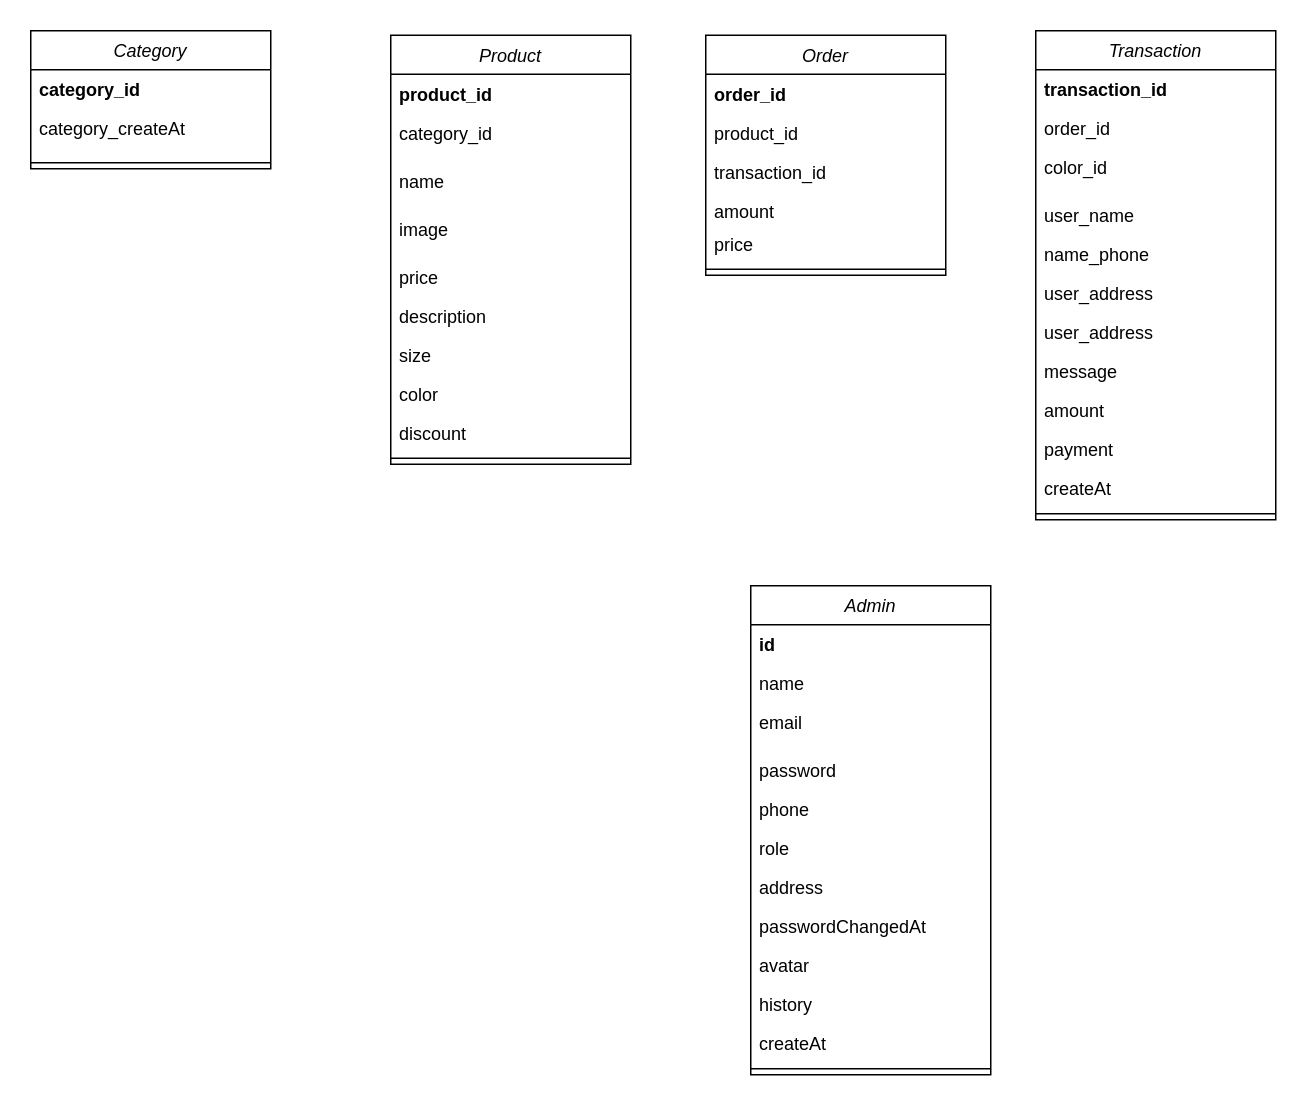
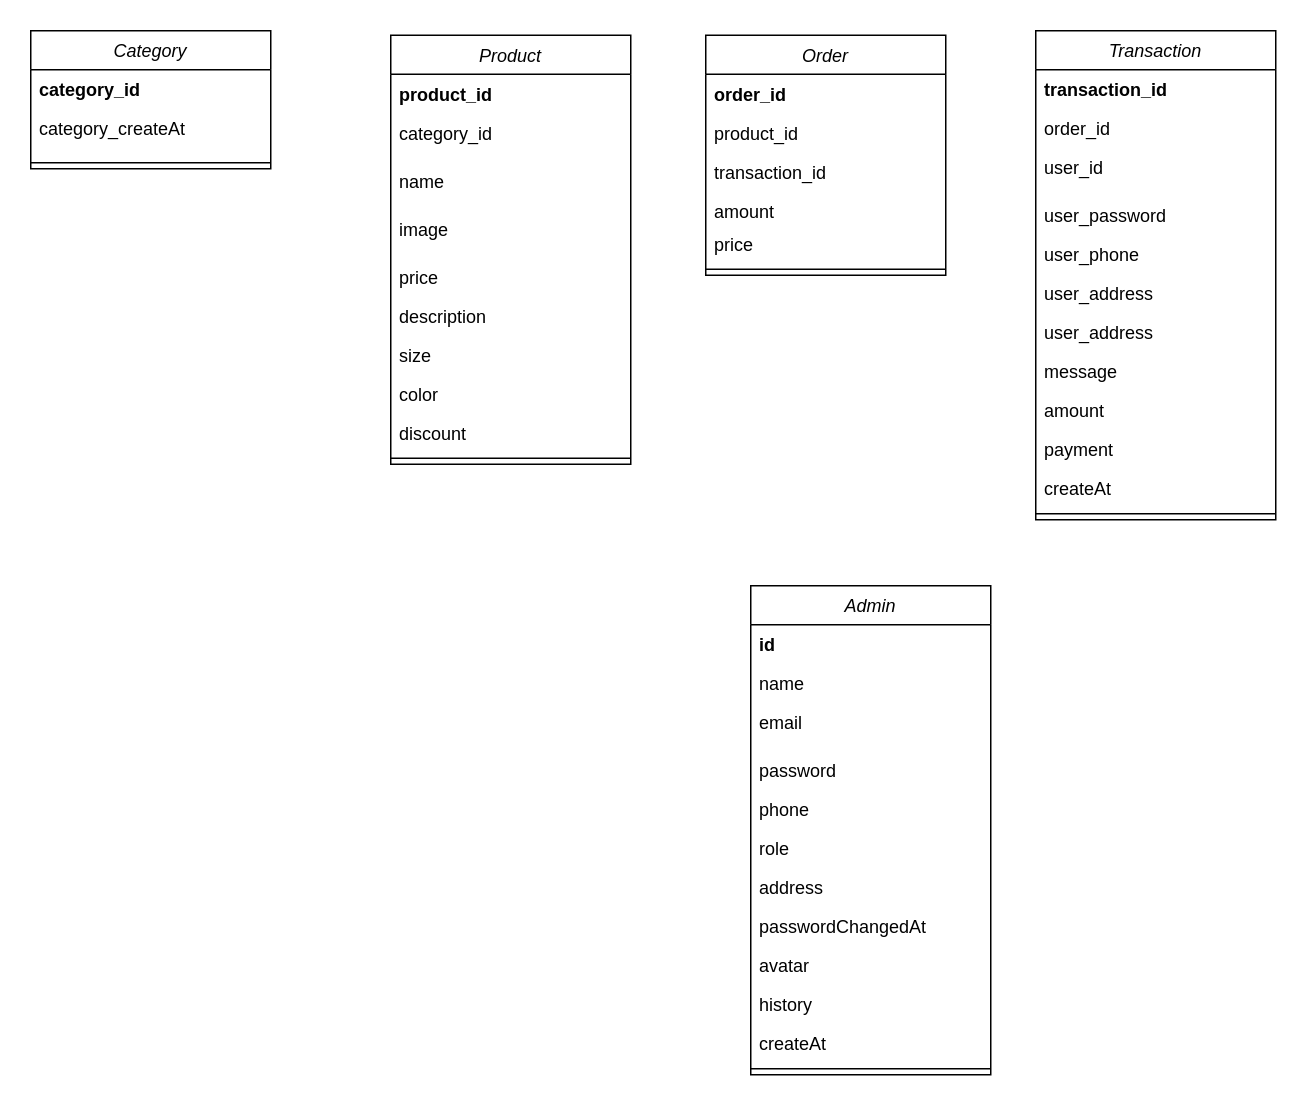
  <mxCell id="0" />
  <mxCell id="1" parent="0" />
  <mxCell id="2" value="Product" style="swimlane;fontStyle=2;align=center;verticalAlign=top;childLayout=stackLayout;horizontal=1;startSize=26;horizontalStack=0;resizeParent=1;resizeLast=0;collapsible=1;marginBottom=0;rounded=0;shadow=0;strokeWidth=1;" parent="1" vertex="1"><mxGeometry x="260" y="23" width="160" height="286" as="geometry"><mxRectangle x="230" y="140" width="160" height="26" as="alternateBounds" /></mxGeometry></mxCell>
  <mxCell id="3" value="product_id" style="text;align=left;verticalAlign=top;spacingLeft=4;spacingRight=4;overflow=hidden;rotatable=0;points=[[0,0.5],[1,0.5]];portConstraint=eastwest;fontStyle=1" parent="2" vertex="1"><mxGeometry y="26" width="160" height="26" as="geometry" /></mxCell>
  <mxCell id="4" value="category_id" style="text;align=left;verticalAlign=top;spacingLeft=4;spacingRight=4;overflow=hidden;rotatable=0;points=[[0,0.5],[1,0.5]];portConstraint=eastwest;rounded=0;shadow=0;html=0;" parent="2" vertex="1"><mxGeometry y="52" width="160" height="32" as="geometry" /></mxCell>
  <mxCell id="5" value="name" style="text;align=left;verticalAlign=top;spacingLeft=4;spacingRight=4;overflow=hidden;rotatable=0;points=[[0,0.5],[1,0.5]];portConstraint=eastwest;rounded=0;shadow=0;html=0;" parent="2" vertex="1"><mxGeometry y="84" width="160" height="32" as="geometry" /></mxCell>
  <mxCell id="6" value="image" style="text;align=left;verticalAlign=top;spacingLeft=4;spacingRight=4;overflow=hidden;rotatable=0;points=[[0,0.5],[1,0.5]];portConstraint=eastwest;rounded=0;shadow=0;html=0;" parent="2" vertex="1"><mxGeometry y="116" width="160" height="32" as="geometry" /></mxCell>
  <mxCell id="7" value="price" style="text;align=left;verticalAlign=top;spacingLeft=4;spacingRight=4;overflow=hidden;rotatable=0;points=[[0,0.5],[1,0.5]];portConstraint=eastwest;rounded=0;shadow=0;html=0;" parent="2" vertex="1"><mxGeometry y="148" width="160" height="26" as="geometry" /></mxCell>
  <mxCell id="8" value="description" style="text;align=left;verticalAlign=top;spacingLeft=4;spacingRight=4;overflow=hidden;rotatable=0;points=[[0,0.5],[1,0.5]];portConstraint=eastwest;rounded=0;shadow=0;html=0;" parent="2" vertex="1"><mxGeometry y="174" width="160" height="26" as="geometry" /></mxCell>
  <mxCell id="9" value="size" style="text;align=left;verticalAlign=top;spacingLeft=4;spacingRight=4;overflow=hidden;rotatable=0;points=[[0,0.5],[1,0.5]];portConstraint=eastwest;rounded=0;shadow=0;html=0;" parent="2" vertex="1"><mxGeometry y="200" width="160" height="26" as="geometry" /></mxCell>
  <mxCell id="10" value="color" style="text;align=left;verticalAlign=top;spacingLeft=4;spacingRight=4;overflow=hidden;rotatable=0;points=[[0,0.5],[1,0.5]];portConstraint=eastwest;rounded=0;shadow=0;html=0;" parent="2" vertex="1"><mxGeometry y="226" width="160" height="26" as="geometry" /></mxCell>
  <mxCell id="11" value="discount" style="text;align=left;verticalAlign=top;spacingLeft=4;spacingRight=4;overflow=hidden;rotatable=0;points=[[0,0.5],[1,0.5]];portConstraint=eastwest;rounded=0;shadow=0;html=0;" parent="2" vertex="1"><mxGeometry y="252" width="160" height="26" as="geometry" /></mxCell>
  <mxCell id="12" value="" style="line;html=1;strokeWidth=1;align=left;verticalAlign=middle;spacingTop=-1;spacingLeft=3;spacingRight=3;rotatable=0;labelPosition=right;points=[];portConstraint=eastwest;" parent="2" vertex="1"><mxGeometry y="278" width="160" height="8" as="geometry" /></mxCell>
  <mxCell id="13" value="Order" style="swimlane;fontStyle=2;align=center;verticalAlign=top;childLayout=stackLayout;horizontal=1;startSize=26;horizontalStack=0;resizeParent=1;resizeLast=0;collapsible=1;marginBottom=0;rounded=0;shadow=0;strokeWidth=1;" parent="1" vertex="1"><mxGeometry x="470" y="23" width="160" height="160" as="geometry"><mxRectangle x="230" y="140" width="160" height="26" as="alternateBounds" /></mxGeometry></mxCell>
  <mxCell id="14" value="order_id" style="text;align=left;verticalAlign=top;spacingLeft=4;spacingRight=4;overflow=hidden;rotatable=0;points=[[0,0.5],[1,0.5]];portConstraint=eastwest;fontStyle=1" parent="13" vertex="1"><mxGeometry y="26" width="160" height="26" as="geometry" /></mxCell>
  <mxCell id="15" value="product_id" style="text;align=left;verticalAlign=top;spacingLeft=4;spacingRight=4;overflow=hidden;rotatable=0;points=[[0,0.5],[1,0.5]];portConstraint=eastwest;rounded=0;shadow=0;html=0;" parent="13" vertex="1"><mxGeometry y="52" width="160" height="26" as="geometry" /></mxCell>
  <mxCell id="16" value="transaction_id" style="text;align=left;verticalAlign=top;spacingLeft=4;spacingRight=4;overflow=hidden;rotatable=0;points=[[0,0.5],[1,0.5]];portConstraint=eastwest;rounded=0;shadow=0;html=0;" parent="13" vertex="1"><mxGeometry y="78" width="160" height="26" as="geometry" /></mxCell>
  <mxCell id="17" value="amount" style="text;align=left;verticalAlign=top;spacingLeft=4;spacingRight=4;overflow=hidden;rotatable=0;points=[[0,0.5],[1,0.5]];portConstraint=eastwest;rounded=0;shadow=0;html=0;" parent="13" vertex="1"><mxGeometry y="104" width="160" height="22" as="geometry" /></mxCell>
  <mxCell id="18" value="price" style="text;align=left;verticalAlign=top;spacingLeft=4;spacingRight=4;overflow=hidden;rotatable=0;points=[[0,0.5],[1,0.5]];portConstraint=eastwest;rounded=0;shadow=0;html=0;" parent="13" vertex="1"><mxGeometry y="126" width="160" height="26" as="geometry" /></mxCell>
  <mxCell id="19" value="" style="line;html=1;strokeWidth=1;align=left;verticalAlign=middle;spacingTop=-1;spacingLeft=3;spacingRight=3;rotatable=0;labelPosition=right;points=[];portConstraint=eastwest;" parent="13" vertex="1"><mxGeometry y="152" width="160" height="8" as="geometry" /></mxCell>
  <mxCell id="20" value="Transaction" style="swimlane;fontStyle=2;align=center;verticalAlign=top;childLayout=stackLayout;horizontal=1;startSize=26;horizontalStack=0;resizeParent=1;resizeLast=0;collapsible=1;marginBottom=0;rounded=0;shadow=0;strokeWidth=1;" parent="1" vertex="1"><mxGeometry x="690" y="20" width="160" height="326" as="geometry"><mxRectangle x="230" y="140" width="160" height="26" as="alternateBounds" /></mxGeometry></mxCell>
  <mxCell id="21" value="transaction_id" style="text;align=left;verticalAlign=top;spacingLeft=4;spacingRight=4;overflow=hidden;rotatable=0;points=[[0,0.5],[1,0.5]];portConstraint=eastwest;fontStyle=1" parent="20" vertex="1"><mxGeometry y="26" width="160" height="26" as="geometry" /></mxCell>
  <mxCell id="22" value="order_id" style="text;align=left;verticalAlign=top;spacingLeft=4;spacingRight=4;overflow=hidden;rotatable=0;points=[[0,0.5],[1,0.5]];portConstraint=eastwest;rounded=0;shadow=0;html=0;" parent="20" vertex="1"><mxGeometry y="52" width="160" height="26" as="geometry" /></mxCell>
- <mxCell id="23" value="color_id" style="text;align=left;verticalAlign=top;spacingLeft=4;spacingRight=4;overflow=hidden;rotatable=0;points=[[0,0.5],[1,0.5]];portConstraint=eastwest;rounded=0;shadow=0;html=0;" parent="20" vertex="1"><mxGeometry y="78" width="160" height="32" as="geometry" /></mxCell>
- <mxCell id="24" value="user_name" style="text;align=left;verticalAlign=top;spacingLeft=4;spacingRight=4;overflow=hidden;rotatable=0;points=[[0,0.5],[1,0.5]];portConstraint=eastwest;rounded=0;shadow=0;html=0;" parent="20" vertex="1"><mxGeometry y="110" width="160" height="26" as="geometry" /></mxCell>
- <mxCell id="25" value="name_phone" style="text;align=left;verticalAlign=top;spacingLeft=4;spacingRight=4;overflow=hidden;rotatable=0;points=[[0,0.5],[1,0.5]];portConstraint=eastwest;rounded=0;shadow=0;html=0;" parent="20" vertex="1"><mxGeometry y="136" width="160" height="26" as="geometry" /></mxCell>
+ <mxCell id="23" value="user_id" style="text;align=left;verticalAlign=top;spacingLeft=4;spacingRight=4;overflow=hidden;rotatable=0;points=[[0,0.5],[1,0.5]];portConstraint=eastwest;rounded=0;shadow=0;html=0;" parent="20" vertex="1"><mxGeometry y="78" width="160" height="32" as="geometry" /></mxCell>
+ <mxCell id="24" value="user_password" style="text;align=left;verticalAlign=top;spacingLeft=4;spacingRight=4;overflow=hidden;rotatable=0;points=[[0,0.5],[1,0.5]];portConstraint=eastwest;rounded=0;shadow=0;html=0;" parent="20" vertex="1"><mxGeometry y="110" width="160" height="26" as="geometry" /></mxCell>
+ <mxCell id="25" value="user_phone" style="text;align=left;verticalAlign=top;spacingLeft=4;spacingRight=4;overflow=hidden;rotatable=0;points=[[0,0.5],[1,0.5]];portConstraint=eastwest;rounded=0;shadow=0;html=0;" parent="20" vertex="1"><mxGeometry y="136" width="160" height="26" as="geometry" /></mxCell>
  <mxCell id="26" value="user_address" style="text;align=left;verticalAlign=top;spacingLeft=4;spacingRight=4;overflow=hidden;rotatable=0;points=[[0,0.5],[1,0.5]];portConstraint=eastwest;rounded=0;shadow=0;html=0;" parent="20" vertex="1"><mxGeometry y="162" width="160" height="26" as="geometry" /></mxCell>
  <mxCell id="27" value="user_address" style="text;align=left;verticalAlign=top;spacingLeft=4;spacingRight=4;overflow=hidden;rotatable=0;points=[[0,0.5],[1,0.5]];portConstraint=eastwest;rounded=0;shadow=0;html=0;" parent="20" vertex="1"><mxGeometry y="188" width="160" height="26" as="geometry" /></mxCell>
  <mxCell id="28" value="message" style="text;align=left;verticalAlign=top;spacingLeft=4;spacingRight=4;overflow=hidden;rotatable=0;points=[[0,0.5],[1,0.5]];portConstraint=eastwest;rounded=0;shadow=0;html=0;" parent="20" vertex="1"><mxGeometry y="214" width="160" height="26" as="geometry" /></mxCell>
  <mxCell id="29" value="amount" style="text;align=left;verticalAlign=top;spacingLeft=4;spacingRight=4;overflow=hidden;rotatable=0;points=[[0,0.5],[1,0.5]];portConstraint=eastwest;rounded=0;shadow=0;html=0;" parent="20" vertex="1"><mxGeometry y="240" width="160" height="26" as="geometry" /></mxCell>
  <mxCell id="30" value="payment" style="text;align=left;verticalAlign=top;spacingLeft=4;spacingRight=4;overflow=hidden;rotatable=0;points=[[0,0.5],[1,0.5]];portConstraint=eastwest;rounded=0;shadow=0;html=0;" parent="20" vertex="1"><mxGeometry y="266" width="160" height="26" as="geometry" /></mxCell>
  <mxCell id="31" value="createAt" style="text;align=left;verticalAlign=top;spacingLeft=4;spacingRight=4;overflow=hidden;rotatable=0;points=[[0,0.5],[1,0.5]];portConstraint=eastwest;rounded=0;shadow=0;html=0;" parent="20" vertex="1"><mxGeometry y="292" width="160" height="26" as="geometry" /></mxCell>
  <mxCell id="32" value="" style="line;html=1;strokeWidth=1;align=left;verticalAlign=middle;spacingTop=-1;spacingLeft=3;spacingRight=3;rotatable=0;labelPosition=right;points=[];portConstraint=eastwest;" parent="20" vertex="1"><mxGeometry y="318" width="160" height="8" as="geometry" /></mxCell>
  <mxCell id="33" value="Category" style="swimlane;fontStyle=2;align=center;verticalAlign=top;childLayout=stackLayout;horizontal=1;startSize=26;horizontalStack=0;resizeParent=1;resizeLast=0;collapsible=1;marginBottom=0;rounded=0;shadow=0;strokeWidth=1;" parent="1" vertex="1"><mxGeometry x="20" y="20" width="160" height="92" as="geometry"><mxRectangle x="230" y="140" width="160" height="26" as="alternateBounds" /></mxGeometry></mxCell>
  <mxCell id="34" value="category_id" style="text;align=left;verticalAlign=top;spacingLeft=4;spacingRight=4;overflow=hidden;rotatable=0;points=[[0,0.5],[1,0.5]];portConstraint=eastwest;fontStyle=1" parent="33" vertex="1"><mxGeometry y="26" width="160" height="26" as="geometry" /></mxCell>
  <mxCell id="35" value="category_createAt" style="text;align=left;verticalAlign=top;spacingLeft=4;spacingRight=4;overflow=hidden;rotatable=0;points=[[0,0.5],[1,0.5]];portConstraint=eastwest;rounded=0;shadow=0;html=0;" parent="33" vertex="1"><mxGeometry y="52" width="160" height="32" as="geometry" /></mxCell>
  <mxCell id="36" value="" style="line;html=1;strokeWidth=1;align=left;verticalAlign=middle;spacingTop=-1;spacingLeft=3;spacingRight=3;rotatable=0;labelPosition=right;points=[];portConstraint=eastwest;" parent="33" vertex="1"><mxGeometry y="84" width="160" height="8" as="geometry" /></mxCell>
  <mxCell id="37" value="Admin" style="swimlane;fontStyle=2;align=center;verticalAlign=top;childLayout=stackLayout;horizontal=1;startSize=26;horizontalStack=0;resizeParent=1;resizeLast=0;collapsible=1;marginBottom=0;rounded=0;shadow=0;strokeWidth=1;" parent="1" vertex="1"><mxGeometry x="500" y="390" width="160" height="326" as="geometry"><mxRectangle x="230" y="140" width="160" height="26" as="alternateBounds" /></mxGeometry></mxCell>
  <mxCell id="38" value="id" style="text;align=left;verticalAlign=top;spacingLeft=4;spacingRight=4;overflow=hidden;rotatable=0;points=[[0,0.5],[1,0.5]];portConstraint=eastwest;fontStyle=1" parent="37" vertex="1"><mxGeometry y="26" width="160" height="26" as="geometry" /></mxCell>
  <mxCell id="39" value="name" style="text;align=left;verticalAlign=top;spacingLeft=4;spacingRight=4;overflow=hidden;rotatable=0;points=[[0,0.5],[1,0.5]];portConstraint=eastwest;rounded=0;shadow=0;html=0;" parent="37" vertex="1"><mxGeometry y="52" width="160" height="26" as="geometry" /></mxCell>
  <mxCell id="40" value="email" style="text;align=left;verticalAlign=top;spacingLeft=4;spacingRight=4;overflow=hidden;rotatable=0;points=[[0,0.5],[1,0.5]];portConstraint=eastwest;rounded=0;shadow=0;html=0;" parent="37" vertex="1"><mxGeometry y="78" width="160" height="32" as="geometry" /></mxCell>
  <mxCell id="41" value="password" style="text;align=left;verticalAlign=top;spacingLeft=4;spacingRight=4;overflow=hidden;rotatable=0;points=[[0,0.5],[1,0.5]];portConstraint=eastwest;rounded=0;shadow=0;html=0;" parent="37" vertex="1"><mxGeometry y="110" width="160" height="26" as="geometry" /></mxCell>
  <mxCell id="42" value="phone" style="text;align=left;verticalAlign=top;spacingLeft=4;spacingRight=4;overflow=hidden;rotatable=0;points=[[0,0.5],[1,0.5]];portConstraint=eastwest;rounded=0;shadow=0;html=0;" parent="37" vertex="1"><mxGeometry y="136" width="160" height="26" as="geometry" /></mxCell>
  <mxCell id="43" value="role" style="text;align=left;verticalAlign=top;spacingLeft=4;spacingRight=4;overflow=hidden;rotatable=0;points=[[0,0.5],[1,0.5]];portConstraint=eastwest;rounded=0;shadow=0;html=0;" parent="37" vertex="1"><mxGeometry y="162" width="160" height="26" as="geometry" /></mxCell>
  <mxCell id="44" value="address" style="text;align=left;verticalAlign=top;spacingLeft=4;spacingRight=4;overflow=hidden;rotatable=0;points=[[0,0.5],[1,0.5]];portConstraint=eastwest;rounded=0;shadow=0;html=0;" parent="37" vertex="1"><mxGeometry y="188" width="160" height="26" as="geometry" /></mxCell>
  <mxCell id="45" value="passwordChangedAt" style="text;align=left;verticalAlign=top;spacingLeft=4;spacingRight=4;overflow=hidden;rotatable=0;points=[[0,0.5],[1,0.5]];portConstraint=eastwest;rounded=0;shadow=0;html=0;" parent="37" vertex="1"><mxGeometry y="214" width="160" height="26" as="geometry" /></mxCell>
  <mxCell id="46" value="avatar" style="text;align=left;verticalAlign=top;spacingLeft=4;spacingRight=4;overflow=hidden;rotatable=0;points=[[0,0.5],[1,0.5]];portConstraint=eastwest;rounded=0;shadow=0;html=0;" parent="37" vertex="1"><mxGeometry y="240" width="160" height="26" as="geometry" /></mxCell>
  <mxCell id="47" value="history" style="text;align=left;verticalAlign=top;spacingLeft=4;spacingRight=4;overflow=hidden;rotatable=0;points=[[0,0.5],[1,0.5]];portConstraint=eastwest;rounded=0;shadow=0;html=0;" parent="37" vertex="1"><mxGeometry y="266" width="160" height="26" as="geometry" /></mxCell>
  <mxCell id="48" value="createAt" style="text;align=left;verticalAlign=top;spacingLeft=4;spacingRight=4;overflow=hidden;rotatable=0;points=[[0,0.5],[1,0.5]];portConstraint=eastwest;rounded=0;shadow=0;html=0;" parent="37" vertex="1"><mxGeometry y="292" width="160" height="26" as="geometry" /></mxCell>
  <mxCell id="49" value="" style="line;html=1;strokeWidth=1;align=left;verticalAlign=middle;spacingTop=-1;spacingLeft=3;spacingRight=3;rotatable=0;labelPosition=right;points=[];portConstraint=eastwest;" parent="37" vertex="1"><mxGeometry y="318" width="160" height="8" as="geometry" /></mxCell>
